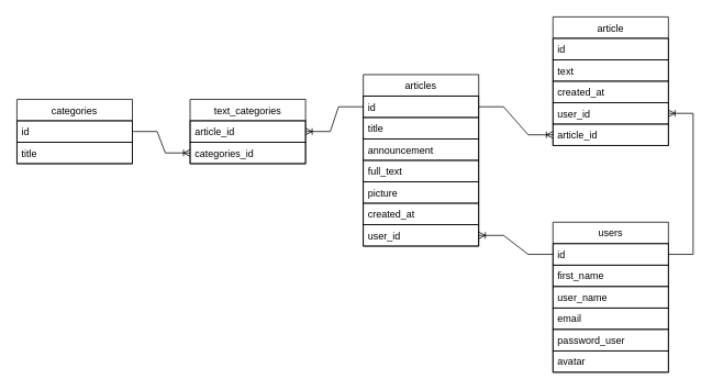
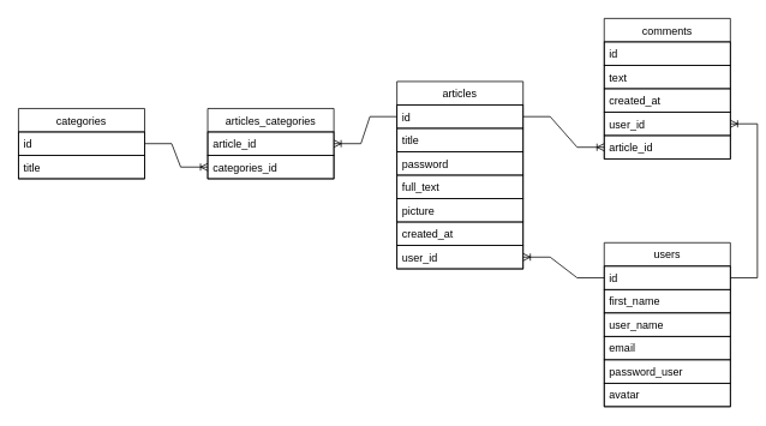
  <mxCell id="0" />
  <mxCell id="1" parent="0" />
  <mxCell id="2" value="articles" style="swimlane;fontStyle=0;childLayout=stackLayout;horizontal=1;startSize=26;fillColor=none;horizontalStack=0;resizeParent=1;resizeParentMax=0;resizeLast=0;collapsible=1;marginBottom=0;" vertex="1" parent="1"><mxGeometry x="440" y="90" width="140" height="208" as="geometry" /></mxCell>
  <mxCell id="3" value="id" style="text;strokeColor=default;fillColor=none;align=left;verticalAlign=top;spacingLeft=4;spacingRight=4;overflow=hidden;rotatable=0;points=[[0,0.5],[1,0.5]];portConstraint=eastwest;" vertex="1" parent="2"><mxGeometry y="26" width="140" height="26" as="geometry" /></mxCell>
  <mxCell id="4" value="title" style="text;strokeColor=default;fillColor=none;align=left;verticalAlign=top;spacingLeft=4;spacingRight=4;overflow=hidden;rotatable=0;points=[[0,0.5],[1,0.5]];portConstraint=eastwest;" vertex="1" parent="2"><mxGeometry y="52" width="140" height="26" as="geometry" /></mxCell>
- <mxCell id="5" value="announcement" style="text;strokeColor=default;fillColor=none;align=left;verticalAlign=top;spacingLeft=4;spacingRight=4;overflow=hidden;rotatable=0;points=[[0,0.5],[1,0.5]];portConstraint=eastwest;" vertex="1" parent="2"><mxGeometry y="78" width="140" height="26" as="geometry" /></mxCell>
+ <mxCell id="5" value="password" style="text;strokeColor=default;fillColor=none;align=left;verticalAlign=top;spacingLeft=4;spacingRight=4;overflow=hidden;rotatable=0;points=[[0,0.5],[1,0.5]];portConstraint=eastwest;" vertex="1" parent="2"><mxGeometry y="78" width="140" height="26" as="geometry" /></mxCell>
  <mxCell id="6" value="full_text" style="text;strokeColor=default;fillColor=none;align=left;verticalAlign=top;spacingLeft=4;spacingRight=4;overflow=hidden;rotatable=0;points=[[0,0.5],[1,0.5]];portConstraint=eastwest;" vertex="1" parent="2"><mxGeometry y="104" width="140" height="26" as="geometry" /></mxCell>
  <mxCell id="7" value="picture" style="text;strokeColor=default;fillColor=none;align=left;verticalAlign=top;spacingLeft=4;spacingRight=4;overflow=hidden;rotatable=0;points=[[0,0.5],[1,0.5]];portConstraint=eastwest;" vertex="1" parent="2"><mxGeometry y="130" width="140" height="26" as="geometry" /></mxCell>
  <mxCell id="8" value="created_at" style="text;strokeColor=default;fillColor=none;align=left;verticalAlign=top;spacingLeft=4;spacingRight=4;overflow=hidden;rotatable=0;points=[[0,0.5],[1,0.5]];portConstraint=eastwest;" vertex="1" parent="2"><mxGeometry y="156" width="140" height="26" as="geometry" /></mxCell>
  <mxCell id="9" value="user_id" style="text;strokeColor=default;fillColor=none;align=left;verticalAlign=top;spacingLeft=4;spacingRight=4;overflow=hidden;rotatable=0;points=[[0,0.5],[1,0.5]];portConstraint=eastwest;" vertex="1" parent="2"><mxGeometry y="182" width="140" height="26" as="geometry" /></mxCell>
  <mxCell id="10" value="categories" style="swimlane;fontStyle=0;childLayout=stackLayout;horizontal=1;startSize=26;fillColor=none;horizontalStack=0;resizeParent=1;resizeParentMax=0;resizeLast=0;collapsible=1;marginBottom=0;" vertex="1" parent="1"><mxGeometry x="20" y="120" width="140" height="78" as="geometry" /></mxCell>
  <mxCell id="11" value="id" style="text;strokeColor=default;fillColor=none;align=left;verticalAlign=top;spacingLeft=4;spacingRight=4;overflow=hidden;rotatable=0;points=[[0,0.5],[1,0.5]];portConstraint=eastwest;" vertex="1" parent="10"><mxGeometry y="26" width="140" height="26" as="geometry" /></mxCell>
  <mxCell id="12" value="title" style="text;strokeColor=default;fillColor=none;align=left;verticalAlign=top;spacingLeft=4;spacingRight=4;overflow=hidden;rotatable=0;points=[[0,0.5],[1,0.5]];portConstraint=eastwest;" vertex="1" parent="10"><mxGeometry y="52" width="140" height="26" as="geometry" /></mxCell>
- <mxCell id="13" value="article" style="swimlane;fontStyle=0;childLayout=stackLayout;horizontal=1;startSize=26;fillColor=none;horizontalStack=0;resizeParent=1;resizeParentMax=0;resizeLast=0;collapsible=1;marginBottom=0;" vertex="1" parent="1"><mxGeometry x="670" y="20" width="140" height="156" as="geometry" /></mxCell>
+ <mxCell id="13" value="comments" style="swimlane;fontStyle=0;childLayout=stackLayout;horizontal=1;startSize=26;fillColor=none;horizontalStack=0;resizeParent=1;resizeParentMax=0;resizeLast=0;collapsible=1;marginBottom=0;" vertex="1" parent="1"><mxGeometry x="670" y="20" width="140" height="156" as="geometry" /></mxCell>
  <mxCell id="14" value="id" style="text;strokeColor=default;fillColor=none;align=left;verticalAlign=top;spacingLeft=4;spacingRight=4;overflow=hidden;rotatable=0;points=[[0,0.5],[1,0.5]];portConstraint=eastwest;" vertex="1" parent="13"><mxGeometry y="26" width="140" height="26" as="geometry" /></mxCell>
  <mxCell id="15" value="text" style="text;strokeColor=default;fillColor=none;align=left;verticalAlign=top;spacingLeft=4;spacingRight=4;overflow=hidden;rotatable=0;points=[[0,0.5],[1,0.5]];portConstraint=eastwest;" vertex="1" parent="13"><mxGeometry y="52" width="140" height="26" as="geometry" /></mxCell>
  <mxCell id="16" value="created_at" style="text;strokeColor=default;fillColor=none;align=left;verticalAlign=top;spacingLeft=4;spacingRight=4;overflow=hidden;rotatable=0;points=[[0,0.5],[1,0.5]];portConstraint=eastwest;" vertex="1" parent="13"><mxGeometry y="78" width="140" height="26" as="geometry" /></mxCell>
  <mxCell id="17" value="user_id" style="text;strokeColor=default;fillColor=none;align=left;verticalAlign=top;spacingLeft=4;spacingRight=4;overflow=hidden;rotatable=0;points=[[0,0.5],[1,0.5]];portConstraint=eastwest;" vertex="1" parent="13"><mxGeometry y="104" width="140" height="26" as="geometry" /></mxCell>
  <mxCell id="18" value="article_id" style="text;strokeColor=default;fillColor=none;align=left;verticalAlign=top;spacingLeft=4;spacingRight=4;overflow=hidden;rotatable=0;points=[[0,0.5],[1,0.5]];portConstraint=eastwest;" vertex="1" parent="13"><mxGeometry y="130" width="140" height="26" as="geometry" /></mxCell>
  <mxCell id="19" value="users" style="swimlane;fontStyle=0;childLayout=stackLayout;horizontal=1;startSize=26;fillColor=none;horizontalStack=0;resizeParent=1;resizeParentMax=0;resizeLast=0;collapsible=1;marginBottom=0;" vertex="1" parent="1"><mxGeometry x="670" y="269" width="140" height="182" as="geometry" /></mxCell>
  <mxCell id="20" value="id" style="text;strokeColor=default;fillColor=none;align=left;verticalAlign=top;spacingLeft=4;spacingRight=4;overflow=hidden;rotatable=0;points=[[0,0.5],[1,0.5]];portConstraint=eastwest;" vertex="1" parent="19"><mxGeometry y="26" width="140" height="26" as="geometry" /></mxCell>
  <mxCell id="21" value="first_name" style="text;strokeColor=default;fillColor=none;align=left;verticalAlign=top;spacingLeft=4;spacingRight=4;overflow=hidden;rotatable=0;points=[[0,0.5],[1,0.5]];portConstraint=eastwest;" vertex="1" parent="19"><mxGeometry y="52" width="140" height="26" as="geometry" /></mxCell>
  <mxCell id="22" value="user_name" style="text;strokeColor=default;fillColor=none;align=left;verticalAlign=top;spacingLeft=4;spacingRight=4;overflow=hidden;rotatable=0;points=[[0,0.5],[1,0.5]];portConstraint=eastwest;" vertex="1" parent="19"><mxGeometry y="78" width="140" height="26" as="geometry" /></mxCell>
  <mxCell id="23" value="email" style="text;strokeColor=default;fillColor=none;align=left;verticalAlign=top;spacingLeft=4;spacingRight=4;overflow=hidden;rotatable=0;points=[[0,0.5],[1,0.5]];portConstraint=eastwest;" vertex="1" parent="19"><mxGeometry y="104" width="140" height="26" as="geometry" /></mxCell>
  <mxCell id="24" value="password_user" style="text;strokeColor=default;fillColor=none;align=left;verticalAlign=top;spacingLeft=4;spacingRight=4;overflow=hidden;rotatable=0;points=[[0,0.5],[1,0.5]];portConstraint=eastwest;" vertex="1" parent="19"><mxGeometry y="130" width="140" height="26" as="geometry" /></mxCell>
  <mxCell id="25" value="avatar" style="text;strokeColor=default;fillColor=none;align=left;verticalAlign=top;spacingLeft=4;spacingRight=4;overflow=hidden;rotatable=0;points=[[0,0.5],[1,0.5]];portConstraint=eastwest;" vertex="1" parent="19"><mxGeometry y="156" width="140" height="26" as="geometry" /></mxCell>
- <mxCell id="26" value="text_categories" style="swimlane;fontStyle=0;childLayout=stackLayout;horizontal=1;startSize=26;fillColor=none;horizontalStack=0;resizeParent=1;resizeParentMax=0;resizeLast=0;collapsible=1;marginBottom=0;" vertex="1" parent="1"><mxGeometry x="230" y="120" width="140" height="78" as="geometry" /></mxCell>
+ <mxCell id="26" value="articles_categories" style="swimlane;fontStyle=0;childLayout=stackLayout;horizontal=1;startSize=26;fillColor=none;horizontalStack=0;resizeParent=1;resizeParentMax=0;resizeLast=0;collapsible=1;marginBottom=0;" vertex="1" parent="1"><mxGeometry x="230" y="120" width="140" height="78" as="geometry" /></mxCell>
  <mxCell id="27" value="article_id" style="text;strokeColor=default;fillColor=none;align=left;verticalAlign=top;spacingLeft=4;spacingRight=4;overflow=hidden;rotatable=0;points=[[0,0.5],[1,0.5]];portConstraint=eastwest;" vertex="1" parent="26"><mxGeometry y="26" width="140" height="26" as="geometry" /></mxCell>
  <mxCell id="28" value="categories_id" style="text;strokeColor=default;fillColor=none;align=left;verticalAlign=top;spacingLeft=4;spacingRight=4;overflow=hidden;rotatable=0;points=[[0,0.5],[1,0.5]];portConstraint=eastwest;" vertex="1" parent="26"><mxGeometry y="52" width="140" height="26" as="geometry" /></mxCell>
  <mxCell id="29" value="" style="edgeStyle=entityRelationEdgeStyle;fontSize=12;html=1;endArrow=ERoneToMany;rounded=0;exitX=0;exitY=0.5;exitDx=0;exitDy=0;entryX=1;entryY=0.5;entryDx=0;entryDy=0;" edge="1" parent="1" source="3" target="27"><mxGeometry width="100" height="100" relative="1" as="geometry"><mxPoint x="370" y="70" as="sourcePoint" /><mxPoint x="470" y="-30" as="targetPoint" /></mxGeometry></mxCell>
  <mxCell id="30" value="" style="edgeStyle=entityRelationEdgeStyle;fontSize=12;html=1;endArrow=ERoneToMany;rounded=0;entryX=0;entryY=0.5;entryDx=0;entryDy=0;exitX=1;exitY=0.5;exitDx=0;exitDy=0;" edge="1" parent="1" source="11" target="28"><mxGeometry width="100" height="100" relative="1" as="geometry"><mxPoint x="520" y="30" as="sourcePoint" /><mxPoint x="620" y="-70" as="targetPoint" /></mxGeometry></mxCell>
  <mxCell id="31" value="" style="edgeStyle=entityRelationEdgeStyle;fontSize=12;html=1;endArrow=ERoneToMany;rounded=0;exitX=1;exitY=0.5;exitDx=0;exitDy=0;entryX=1;entryY=0.5;entryDx=0;entryDy=0;" edge="1" parent="1" source="20" target="17"><mxGeometry width="100" height="100" relative="1" as="geometry"><mxPoint x="930" y="300" as="sourcePoint" /><mxPoint x="1030" y="200" as="targetPoint" /></mxGeometry></mxCell>
  <mxCell id="32" value="" style="edgeStyle=entityRelationEdgeStyle;fontSize=12;html=1;endArrow=ERoneToMany;rounded=0;exitX=0;exitY=0.5;exitDx=0;exitDy=0;entryX=1;entryY=0.5;entryDx=0;entryDy=0;" edge="1" parent="1" source="20" target="9"><mxGeometry width="100" height="100" relative="1" as="geometry"><mxPoint x="600" y="510" as="sourcePoint" /><mxPoint x="700" y="410" as="targetPoint" /></mxGeometry></mxCell>
  <mxCell id="33" value="" style="edgeStyle=entityRelationEdgeStyle;fontSize=12;html=1;endArrow=ERoneToMany;rounded=0;exitX=1;exitY=0.5;exitDx=0;exitDy=0;entryX=0;entryY=0.5;entryDx=0;entryDy=0;" edge="1" parent="1" source="3" target="18"><mxGeometry width="100" height="100" relative="1" as="geometry"><mxPoint x="320" y="500" as="sourcePoint" /><mxPoint x="420" y="400" as="targetPoint" /></mxGeometry></mxCell>
